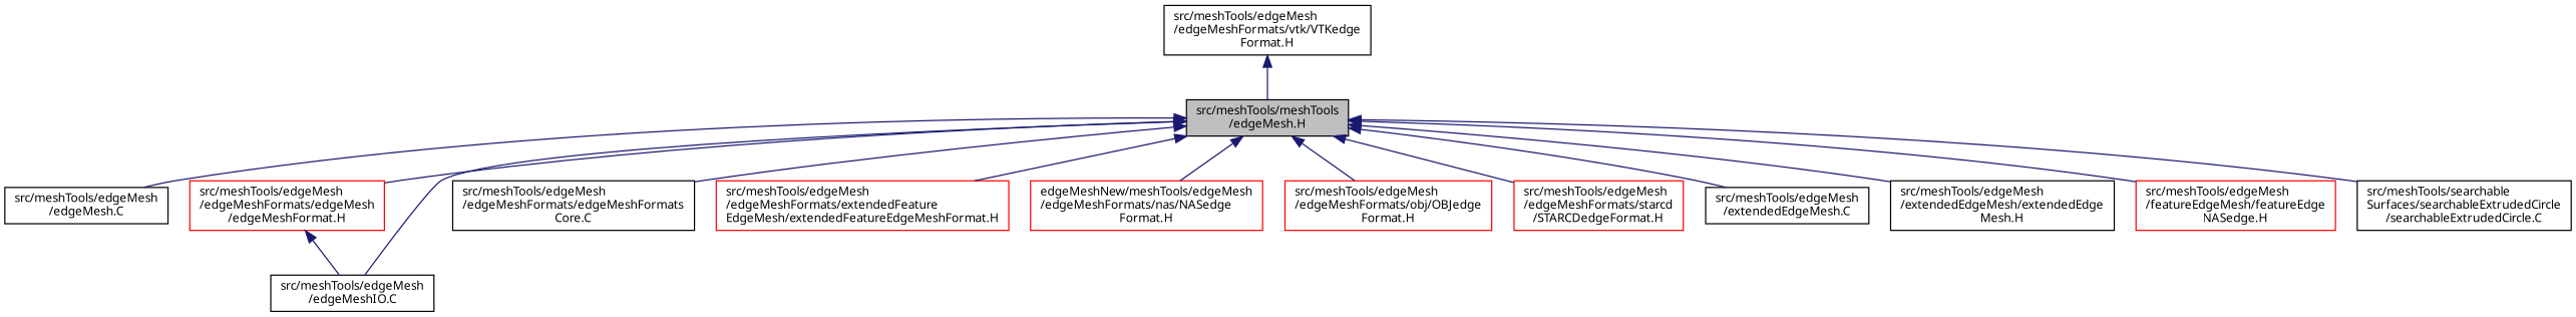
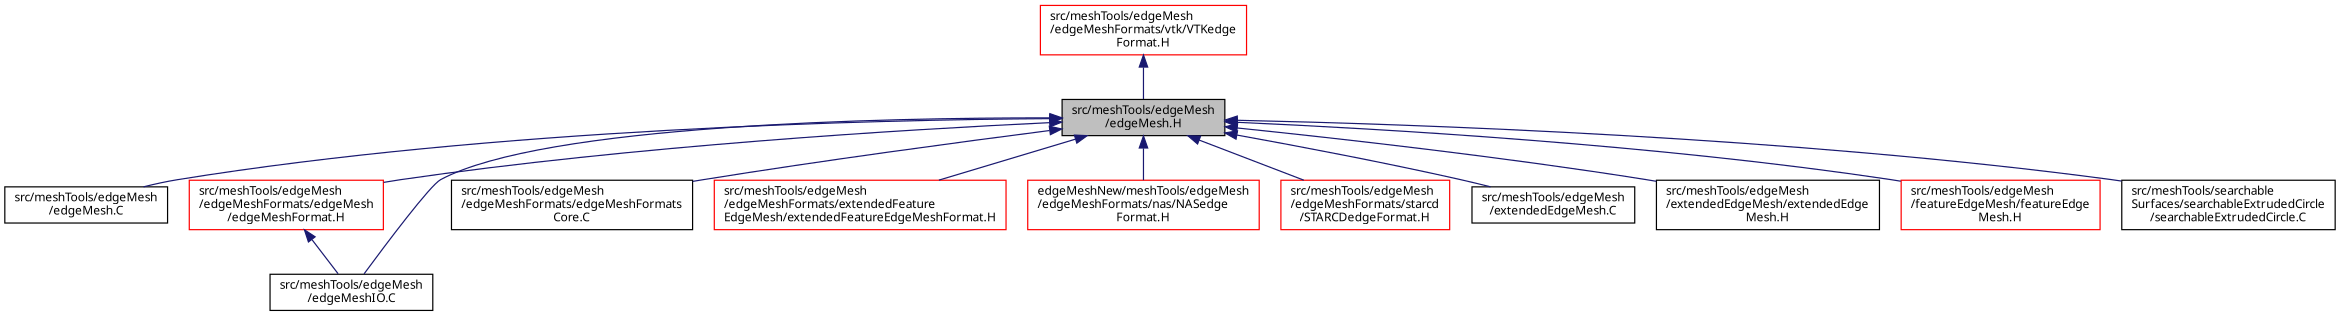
  digraph {
    fontname="Noto Sans"
    node [color=black fontname="Noto Sans" fontsize=10 shape=record]
    edge [color=midnightblue dir=back fontname="Noto Sans" fontsize=10 labelfontname=Helvetica labelfontsize=10 style=solid]
-   n1 [fillcolor=grey75 fontcolor=black height=0.2 label="src/meshTools/meshTools\l/edgeMesh.H" style=filled width=0.4]
+   n1 [fillcolor=grey75 fontcolor=black height=0.2 label="src/meshTools/edgeMesh\l/edgeMesh.H" style=filled width=0.4]
    n2 [height=0.2 label="src/meshTools/edgeMesh\l/edgeMesh.C" width=0.4]
    n3 [color=red height=0.2 label="src/meshTools/edgeMesh\l/edgeMeshFormats/edgeMesh\l/edgeMeshFormat.H" width=0.4]
    n4 [height=0.2 label="src/meshTools/edgeMesh\l/edgeMeshIO.C" width=0.4]
    n5 [height=0.2 label="src/meshTools/edgeMesh\l/edgeMeshFormats/edgeMeshFormats\lCore.C" width=0.4]
    n6 [color=red height=0.2 label="src/meshTools/edgeMesh\l/edgeMeshFormats/extendedFeature\lEdgeMesh/extendedFeatureEdgeMeshFormat.H" width=0.4]
    n7 [color=red height=0.2 label="edgeMeshNew/meshTools/edgeMesh\l/edgeMeshFormats/nas/NASedge\lFormat.H" width=0.4]
-   n8 [color=red height=0.2 label="src/meshTools/edgeMesh\l/edgeMeshFormats/obj/OBJedge\lFormat.H" width=0.4]
    n9 [color=red height=0.2 label="src/meshTools/edgeMesh\l/edgeMeshFormats/starcd\l/STARCDedgeFormat.H" width=0.4]
    n10 [height=0.2 label="src/meshTools/edgeMesh\l/extendedEdgeMesh.C" width=0.4]
    n11 [height=0.2 label="src/meshTools/edgeMesh\l/extendedEdgeMesh/extendedEdge\lMesh.H" width=0.4]
-   n12 [color=red height=0.2 label="src/meshTools/edgeMesh\l/featureEdgeMesh/featureEdge\lNASedge.H" width=0.4]
+   n12 [color=red height=0.2 label="src/meshTools/edgeMesh\l/featureEdgeMesh/featureEdge\lMesh.H" width=0.4]
    n13 [height=0.2 label="src/meshTools/searchable\lSurfaces/searchableExtrudedCircle\l/searchableExtrudedCircle.C" width=0.4]
-   n14 [height=0.2 label="src/meshTools/edgeMesh\l/edgeMeshFormats/vtk/VTKedge\lFormat.H" width=0.4]
+   n14 [color=red height=0.2 label="src/meshTools/edgeMesh\l/edgeMeshFormats/vtk/VTKedge\lFormat.H" width=0.4]
    n1 -> n2
    n1 -> n3
    n1 -> n4
    n1 -> n5
    n1 -> n6
    n1 -> n7
-   n1 -> n8
    n1 -> n9
    n1 -> n10
    n1 -> n11
    n1 -> n12
    n1 -> n13
    n3 -> n4
    n14 -> n1
  }
